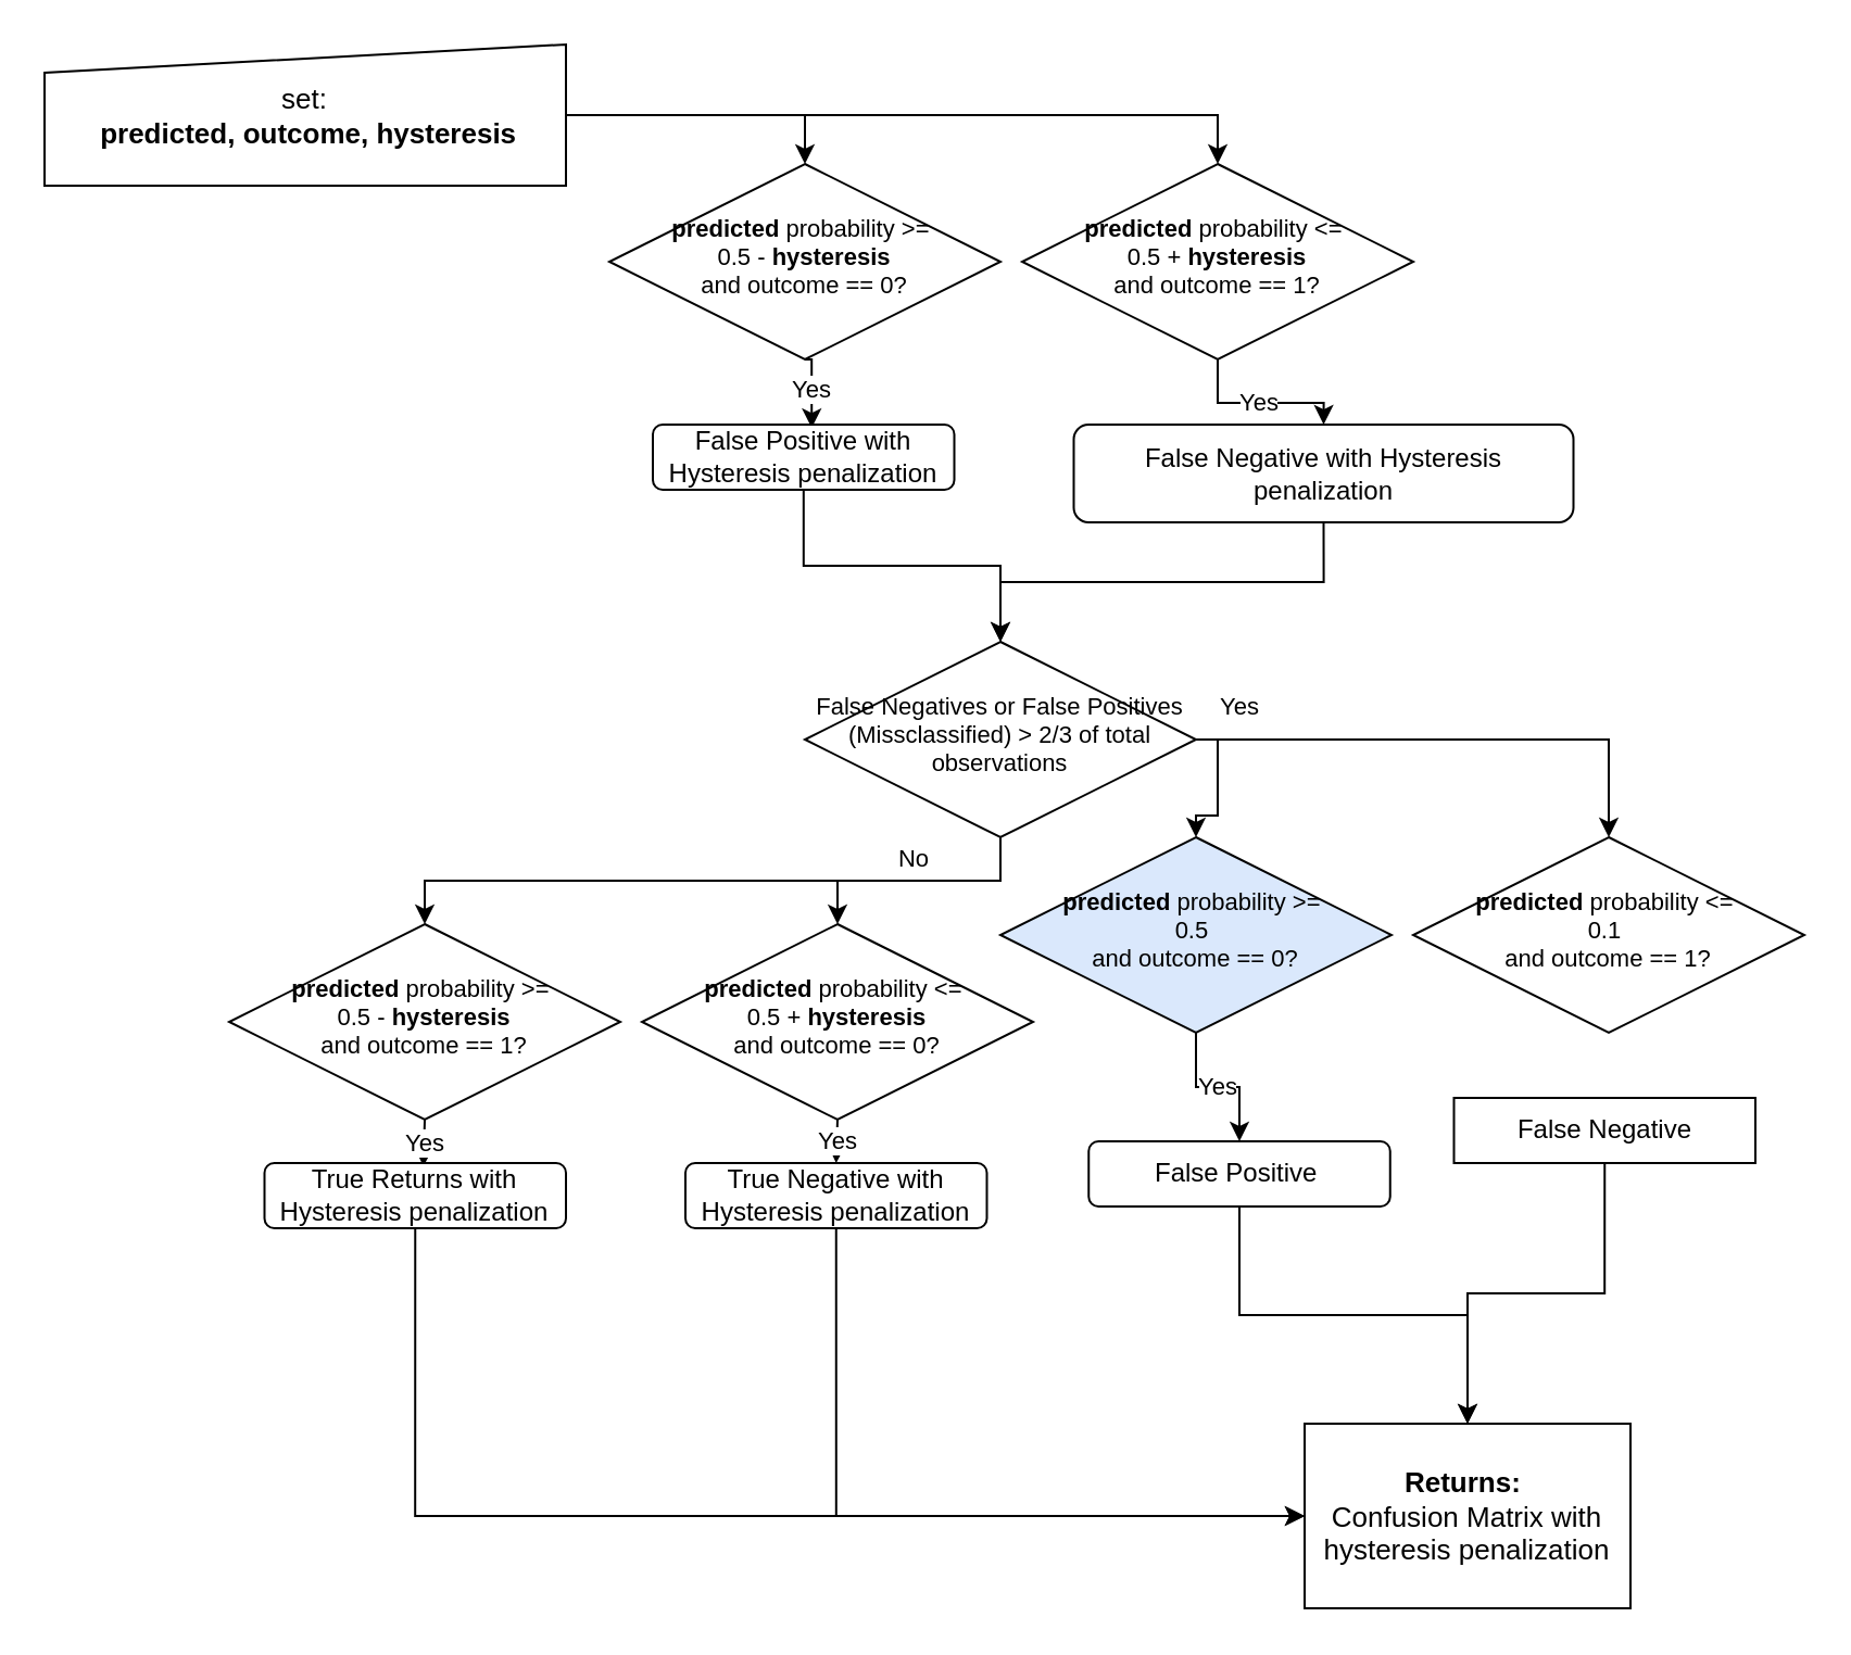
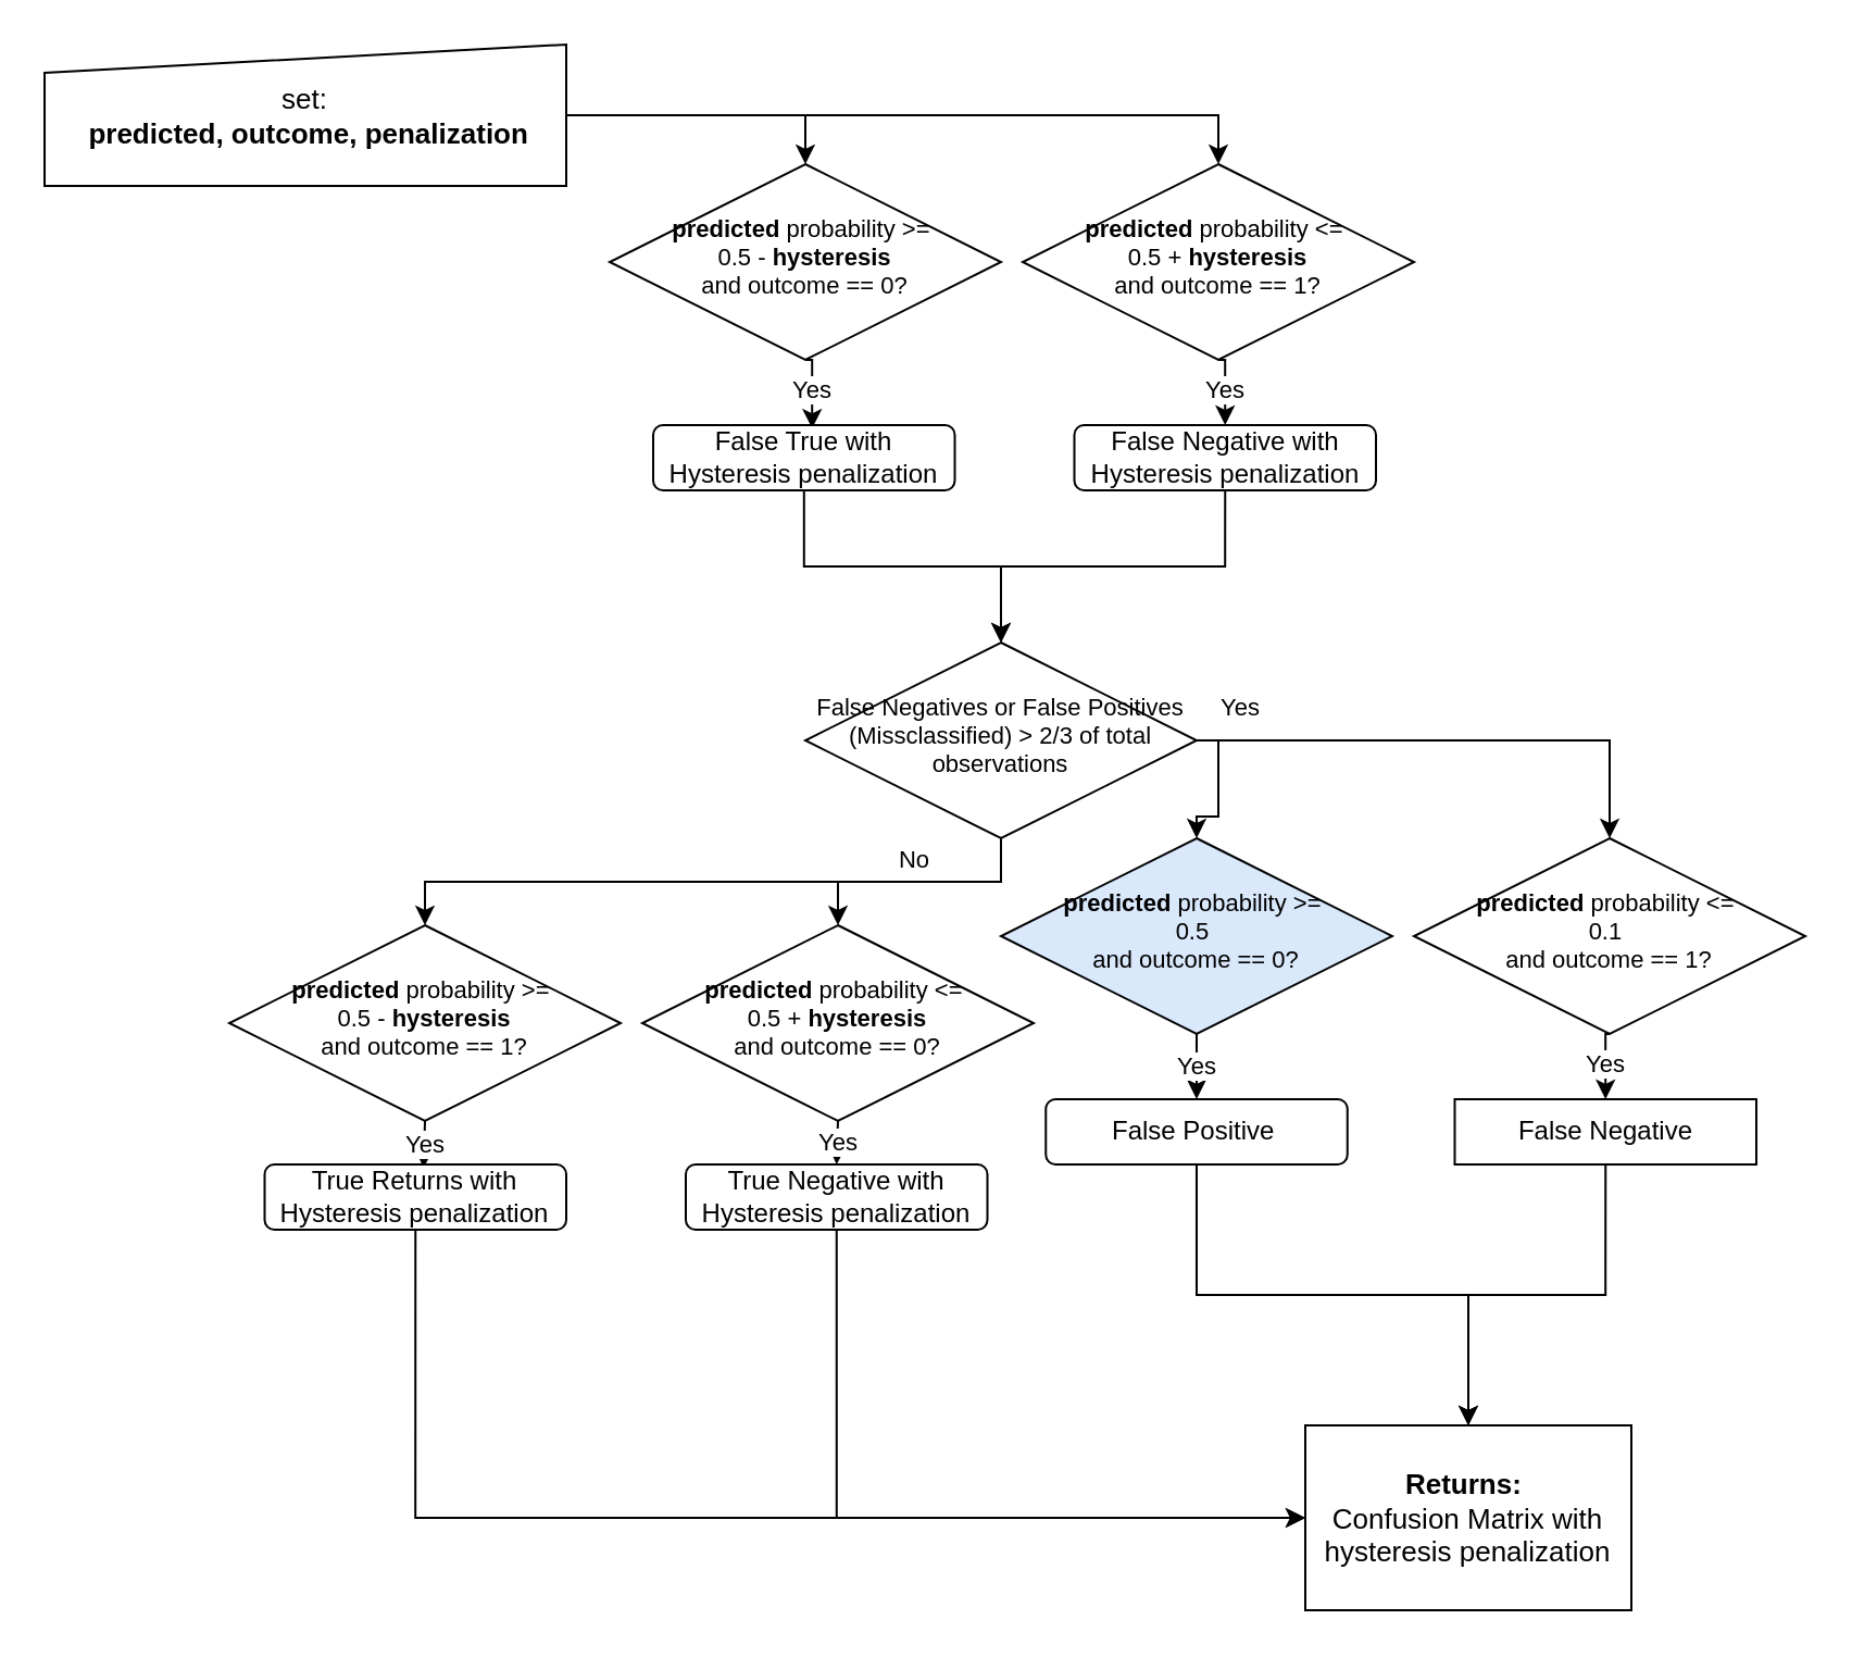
  <mxCell id="0" />
  <mxCell id="1" parent="0" />
  <mxCell id="2" style="edgeStyle=orthogonalEdgeStyle;rounded=0;orthogonalLoop=1;jettySize=auto;html=1;exitX=1;exitY=0.5;exitDx=0;exitDy=0;entryX=0.5;entryY=0;entryDx=0;entryDy=0;" edge="1" parent="1" source="4" target="12"><mxGeometry relative="1" as="geometry" /></mxCell>
  <mxCell id="3" style="edgeStyle=orthogonalEdgeStyle;rounded=0;orthogonalLoop=1;jettySize=auto;html=1;entryX=0.5;entryY=0;entryDx=0;entryDy=0;" edge="1" parent="1" source="4" target="14"><mxGeometry relative="1" as="geometry" /></mxCell>
- <mxCell id="4" value="&lt;font style=&quot;font-size: 13px&quot;&gt;set:&lt;br&gt;&amp;nbsp;&lt;b&gt;predicted, outcome, hysteresis&lt;/b&gt;&lt;/font&gt;" style="shape=manualInput;whiteSpace=wrap;html=1;rounded=0;comic=0;spacing=1;size=13;fontSize=13;" parent="1" vertex="1"><mxGeometry x="20" y="20" width="240" height="65" as="geometry" /></mxCell>
+ <mxCell id="4" value="&lt;font style=&quot;font-size: 13px&quot;&gt;set:&lt;br&gt;&amp;nbsp;&lt;b&gt;predicted, outcome, penalization&lt;/b&gt;&lt;/font&gt;" style="shape=manualInput;whiteSpace=wrap;html=1;rounded=0;comic=0;spacing=1;size=13;fontSize=13;" parent="1" vertex="1"><mxGeometry x="20" y="20" width="240" height="65" as="geometry" /></mxCell>
  <mxCell id="5" style="edgeStyle=orthogonalEdgeStyle;rounded=0;orthogonalLoop=1;jettySize=auto;html=1;exitX=1;exitY=0.5;exitDx=0;exitDy=0;entryX=0.5;entryY=0;entryDx=0;entryDy=0;" edge="1" parent="1" source="9" target="20"><mxGeometry relative="1" as="geometry"><Array as="points"><mxPoint x="560" y="340" /><mxPoint x="560" y="375" /><mxPoint x="550" y="375" /></Array></mxGeometry></mxCell>
  <mxCell id="6" value="No" style="edgeStyle=orthogonalEdgeStyle;rounded=0;orthogonalLoop=1;jettySize=auto;html=1;exitX=0.5;exitY=1;exitDx=0;exitDy=0;entryX=0.5;entryY=0;entryDx=0;entryDy=0;" edge="1" parent="1" source="9" target="24"><mxGeometry x="-0.607" y="-10" relative="1" as="geometry"><mxPoint as="offset" /></mxGeometry></mxCell>
  <mxCell id="7" value="Yes" style="edgeStyle=orthogonalEdgeStyle;rounded=0;orthogonalLoop=1;jettySize=auto;html=1;entryX=0.5;entryY=0;entryDx=0;entryDy=0;" edge="1" parent="1" source="9" target="22"><mxGeometry x="-0.83" y="15" relative="1" as="geometry"><mxPoint as="offset" /></mxGeometry></mxCell>
  <mxCell id="8" style="edgeStyle=orthogonalEdgeStyle;rounded=0;orthogonalLoop=1;jettySize=auto;html=1;exitX=0.5;exitY=1;exitDx=0;exitDy=0;" edge="1" parent="1" source="9" target="26"><mxGeometry relative="1" as="geometry" /></mxCell>
  <mxCell id="9" value="False Negatives or False Positives (Missclassified) &amp;gt; 2/3 of total observations" style="rhombus;whiteSpace=wrap;html=1;shadow=0;fontFamily=Helvetica;fontSize=11;align=center;strokeWidth=1;spacing=6;spacingTop=-4;" parent="1" vertex="1"><mxGeometry x="370" y="295" width="180" height="90" as="geometry" /></mxCell>
  <mxCell id="10" value="&lt;font style=&quot;font-size: 13px&quot;&gt;&lt;b style=&quot;font-size: 13px&quot;&gt;Returns:&amp;nbsp;&lt;br style=&quot;font-size: 13px&quot;&gt;&lt;/b&gt;Confusion Matrix with hysteresis penalization&lt;br&gt;&lt;/font&gt;" style="rounded=0;whiteSpace=wrap;html=1;comic=0;fontSize=13;" parent="1" vertex="1"><mxGeometry x="600" y="655" width="150" height="85" as="geometry" /></mxCell>
  <mxCell id="11" value="Yes" style="edgeStyle=orthogonalEdgeStyle;rounded=0;orthogonalLoop=1;jettySize=auto;html=1;exitX=0.5;exitY=1;exitDx=0;exitDy=0;entryX=0.527;entryY=0.052;entryDx=0;entryDy=0;entryPerimeter=0;" edge="1" parent="1" source="12" target="16"><mxGeometry relative="1" as="geometry" /></mxCell>
  <mxCell id="12" value="&lt;b&gt;predicted&lt;/b&gt; probability &amp;gt;=&amp;nbsp;&lt;br&gt;0.5 - &lt;b&gt;hysteresis&lt;br&gt;&lt;/b&gt;and outcome == 0?" style="rhombus;whiteSpace=wrap;html=1;shadow=0;fontFamily=Helvetica;fontSize=11;align=center;strokeWidth=1;spacing=6;spacingTop=-4;" vertex="1" parent="1"><mxGeometry x="280" y="75" width="180" height="90" as="geometry" /></mxCell>
  <mxCell id="13" value="Yes" style="edgeStyle=orthogonalEdgeStyle;rounded=0;orthogonalLoop=1;jettySize=auto;html=1;exitX=0.5;exitY=1;exitDx=0;exitDy=0;entryX=0.5;entryY=0;entryDx=0;entryDy=0;" edge="1" parent="1" source="14" target="18"><mxGeometry relative="1" as="geometry" /></mxCell>
  <mxCell id="14" value="&lt;b&gt;predicted&lt;/b&gt; probability &amp;lt;=&amp;nbsp;&lt;br&gt;0.5 +&amp;nbsp;&lt;b&gt;hysteresis&lt;br&gt;&lt;/b&gt;and outcome == 1?" style="rhombus;whiteSpace=wrap;html=1;shadow=0;fontFamily=Helvetica;fontSize=11;align=center;strokeWidth=1;spacing=6;spacingTop=-4;" vertex="1" parent="1"><mxGeometry x="470" y="75" width="180" height="90" as="geometry" /></mxCell>
  <mxCell id="15" style="edgeStyle=orthogonalEdgeStyle;rounded=0;orthogonalLoop=1;jettySize=auto;html=1;entryX=0.5;entryY=0;entryDx=0;entryDy=0;" edge="1" parent="1" source="16" target="9"><mxGeometry relative="1" as="geometry" /></mxCell>
- <mxCell id="16" value="False Positive with Hysteresis penalization" style="rounded=1;whiteSpace=wrap;html=1;fontSize=12;glass=0;strokeWidth=1;shadow=0;" vertex="1" parent="1"><mxGeometry x="300" y="195" width="138.75" height="30" as="geometry" /></mxCell>
+ <mxCell id="16" value="False True with Hysteresis penalization" style="rounded=1;whiteSpace=wrap;html=1;fontSize=12;glass=0;strokeWidth=1;shadow=0;" vertex="1" parent="1"><mxGeometry x="300" y="195" width="138.75" height="30" as="geometry" /></mxCell>
  <mxCell id="17" style="edgeStyle=orthogonalEdgeStyle;rounded=0;orthogonalLoop=1;jettySize=auto;html=1;exitX=0.5;exitY=1;exitDx=0;exitDy=0;entryX=0.5;entryY=0;entryDx=0;entryDy=0;" edge="1" parent="1" source="18" target="9"><mxGeometry relative="1" as="geometry" /></mxCell>
- <mxCell id="18" value="False Negative with Hysteresis penalization" style="rounded=1;whiteSpace=wrap;html=1;fontSize=12;glass=0;strokeWidth=1;shadow=0;" vertex="1" parent="1"><mxGeometry x="493.75" y="195" width="230" height="45" as="geometry" /></mxCell>
+ <mxCell id="18" value="False Negative with Hysteresis penalization" style="rounded=1;whiteSpace=wrap;html=1;fontSize=12;glass=0;strokeWidth=1;shadow=0;" vertex="1" parent="1"><mxGeometry x="493.75" y="195" width="138.75" height="30" as="geometry" /></mxCell>
  <mxCell id="19" value="Yes" style="edgeStyle=orthogonalEdgeStyle;rounded=0;orthogonalLoop=1;jettySize=auto;html=1;exitX=0.5;exitY=1;exitDx=0;exitDy=0;entryX=0.5;entryY=0;entryDx=0;entryDy=0;" edge="1" parent="1" source="20" target="32"><mxGeometry relative="1" as="geometry" /></mxCell>
  <mxCell id="20" value="&lt;b&gt;predicted&lt;/b&gt; probability &amp;gt;=&amp;nbsp;&lt;br&gt;0.5&amp;nbsp;&lt;b&gt;&lt;br&gt;&lt;/b&gt;and outcome == 0?" style="rhombus;whiteSpace=wrap;html=1;shadow=0;fontFamily=Helvetica;fontSize=11;align=center;strokeWidth=1;spacing=6;spacingTop=-4;fillColor=#dae8fc;" vertex="1" parent="1"><mxGeometry x="460" y="385" width="180" height="90" as="geometry" /></mxCell>
+ <mxCell id="21" value="Yes" style="edgeStyle=orthogonalEdgeStyle;rounded=0;orthogonalLoop=1;jettySize=auto;html=1;exitX=0.5;exitY=1;exitDx=0;exitDy=0;entryX=0.5;entryY=0;entryDx=0;entryDy=0;" edge="1" parent="1" source="22" target="34"><mxGeometry relative="1" as="geometry" /></mxCell>
  <mxCell id="22" value="&lt;b&gt;predicted&lt;/b&gt; probability &amp;lt;=&amp;nbsp;&lt;br&gt;0.1&amp;nbsp;&lt;b&gt;&lt;br&gt;&lt;/b&gt;and outcome == 1?" style="rhombus;whiteSpace=wrap;html=1;shadow=0;fontFamily=Helvetica;fontSize=11;align=center;strokeWidth=1;spacing=6;spacingTop=-4;" vertex="1" parent="1"><mxGeometry x="650" y="385" width="180" height="90" as="geometry" /></mxCell>
  <mxCell id="23" value="Yes" style="edgeStyle=orthogonalEdgeStyle;rounded=0;orthogonalLoop=1;jettySize=auto;html=1;exitX=0.5;exitY=1;exitDx=0;exitDy=0;entryX=0.527;entryY=0.052;entryDx=0;entryDy=0;entryPerimeter=0;" edge="1" parent="1" source="24" target="28"><mxGeometry relative="1" as="geometry" /></mxCell>
  <mxCell id="24" value="&lt;b&gt;predicted&lt;/b&gt; probability &amp;gt;=&amp;nbsp;&lt;br&gt;0.5 - &lt;b&gt;hysteresis&lt;br&gt;&lt;/b&gt;and outcome == 1?" style="rhombus;whiteSpace=wrap;html=1;shadow=0;fontFamily=Helvetica;fontSize=11;align=center;strokeWidth=1;spacing=6;spacingTop=-4;" vertex="1" parent="1"><mxGeometry x="105" y="425" width="180" height="90" as="geometry" /></mxCell>
  <mxCell id="25" value="Yes" style="edgeStyle=orthogonalEdgeStyle;rounded=0;orthogonalLoop=1;jettySize=auto;html=1;exitX=0.5;exitY=1;exitDx=0;exitDy=0;entryX=0.5;entryY=0;entryDx=0;entryDy=0;" edge="1" parent="1" source="26" target="30"><mxGeometry relative="1" as="geometry" /></mxCell>
  <mxCell id="26" value="&lt;b&gt;predicted&lt;/b&gt; probability &amp;lt;=&amp;nbsp;&lt;br&gt;0.5 +&amp;nbsp;&lt;b&gt;hysteresis&lt;br&gt;&lt;/b&gt;and outcome == 0?" style="rhombus;whiteSpace=wrap;html=1;shadow=0;fontFamily=Helvetica;fontSize=11;align=center;strokeWidth=1;spacing=6;spacingTop=-4;" vertex="1" parent="1"><mxGeometry x="295" y="425" width="180" height="90" as="geometry" /></mxCell>
  <mxCell id="27" style="edgeStyle=orthogonalEdgeStyle;rounded=0;orthogonalLoop=1;jettySize=auto;html=1;exitX=0.5;exitY=1;exitDx=0;exitDy=0;entryX=0;entryY=0.5;entryDx=0;entryDy=0;" edge="1" parent="1" source="28" target="10"><mxGeometry relative="1" as="geometry" /></mxCell>
  <mxCell id="28" value="True Returns with Hysteresis penalization" style="rounded=1;whiteSpace=wrap;html=1;fontSize=12;glass=0;strokeWidth=1;shadow=0;" vertex="1" parent="1"><mxGeometry x="121.25" y="535" width="138.75" height="30" as="geometry" /></mxCell>
  <mxCell id="29" style="edgeStyle=orthogonalEdgeStyle;rounded=0;orthogonalLoop=1;jettySize=auto;html=1;exitX=0.5;exitY=1;exitDx=0;exitDy=0;entryX=0;entryY=0.5;entryDx=0;entryDy=0;" edge="1" parent="1" source="30" target="10"><mxGeometry relative="1" as="geometry" /></mxCell>
  <mxCell id="30" value="True Negative with Hysteresis penalization" style="rounded=1;whiteSpace=wrap;html=1;fontSize=12;glass=0;strokeWidth=1;shadow=0;" vertex="1" parent="1"><mxGeometry x="315" y="535" width="138.75" height="30" as="geometry" /></mxCell>
  <mxCell id="31" style="edgeStyle=orthogonalEdgeStyle;rounded=0;orthogonalLoop=1;jettySize=auto;html=1;exitX=0.5;exitY=1;exitDx=0;exitDy=0;" edge="1" parent="1" source="32" target="10"><mxGeometry relative="1" as="geometry" /></mxCell>
- <mxCell id="32" value="False Positive&amp;nbsp;" style="rounded=1;whiteSpace=wrap;html=1;fontSize=12;glass=0;strokeWidth=1;shadow=0;" vertex="1" parent="1"><mxGeometry x="500.63" y="525" width="138.75" height="30" as="geometry" /></mxCell>
+ <mxCell id="32" value="False Positive&amp;nbsp;" style="rounded=1;whiteSpace=wrap;html=1;fontSize=12;glass=0;strokeWidth=1;shadow=0;" vertex="1" parent="1"><mxGeometry x="480.63" y="505" width="138.75" height="30" as="geometry" /></mxCell>
  <mxCell id="33" style="edgeStyle=orthogonalEdgeStyle;rounded=0;orthogonalLoop=1;jettySize=auto;html=1;exitX=0.5;exitY=1;exitDx=0;exitDy=0;entryX=0.5;entryY=0;entryDx=0;entryDy=0;" edge="1" parent="1" source="34" target="10"><mxGeometry relative="1" as="geometry" /></mxCell>
  <mxCell id="34" value="False Negative" style="whiteSpace=wrap;html=1;fontSize=12;glass=0;strokeWidth=1;shadow=0;rounded=0;" vertex="1" parent="1"><mxGeometry x="668.75" y="505" width="138.75" height="30" as="geometry" /></mxCell>
